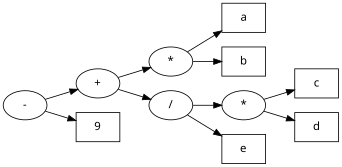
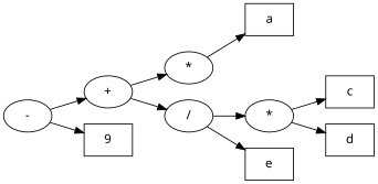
  digraph {
    rankdir=LR
    node [fontname=Verdana shape=box]
    n1 [height=0.5 label="-" shape=ellipse width=0.75]
    n2 [height=0.5 label="+" shape=ellipse width=0.75]
    n3 [height=0.5 label=9 width=0.75]
    n4 [height=0.5 label="*" shape=ellipse width=0.75]
    n5 [height=0.5 label="/" shape=ellipse width=0.75]
    n6 [height=0.5 label=a width=0.75]
-   n7 [height=0.5 label=b width=0.75]
    n8 [height=0.5 label="*" shape=ellipse width=0.75]
    n9 [height=0.5 label=e width=0.75]
    n10 [height=0.5 label=c width=0.75]
    n11 [height=0.5 label=d width=0.75]
    subgraph sub_1 {
      n1
      n2
      n3
      n4
      n5
      n6
-     n7
      n8
      n9
      n10
      n11
    }
    n1 -> n2
    n1 -> n3
    n2 -> n4
    n2 -> n5
    n4 -> n6
-   n4 -> n7
    n5 -> n8
    n5 -> n9
    n8 -> n10
    n8 -> n11
  }
